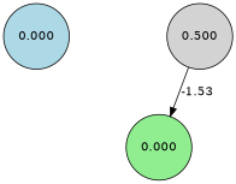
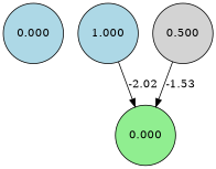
  digraph {
    rankdir=TB
    fontname="DejaVu Serif"
    node [fillcolor=lightblue shape=circle style=filled fontname="DejaVu Serif"]
    edge [fontname="DejaVu Serif"]
    n1 [label=0.000]
+   n2 [label=1.000]
    n3 [fillcolor=lightgreen label=0.000]
    n4 [fillcolor=lightgray label=0.500]
+   n2 -> n3 [label=-2.02]
    n4 -> n3 [label=-1.53]
  }
